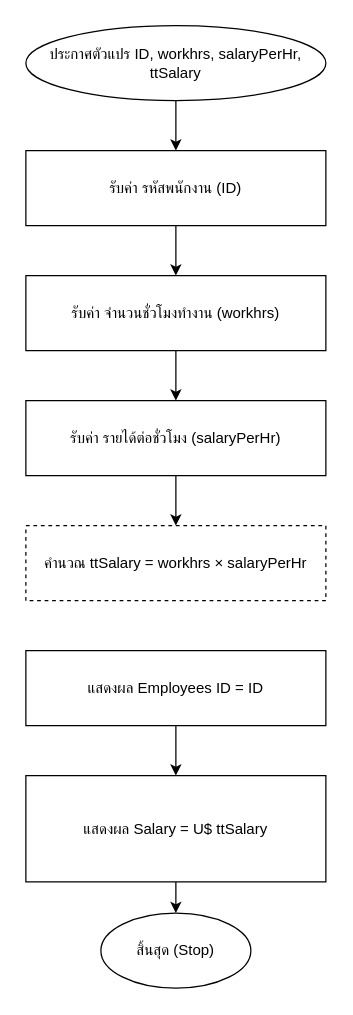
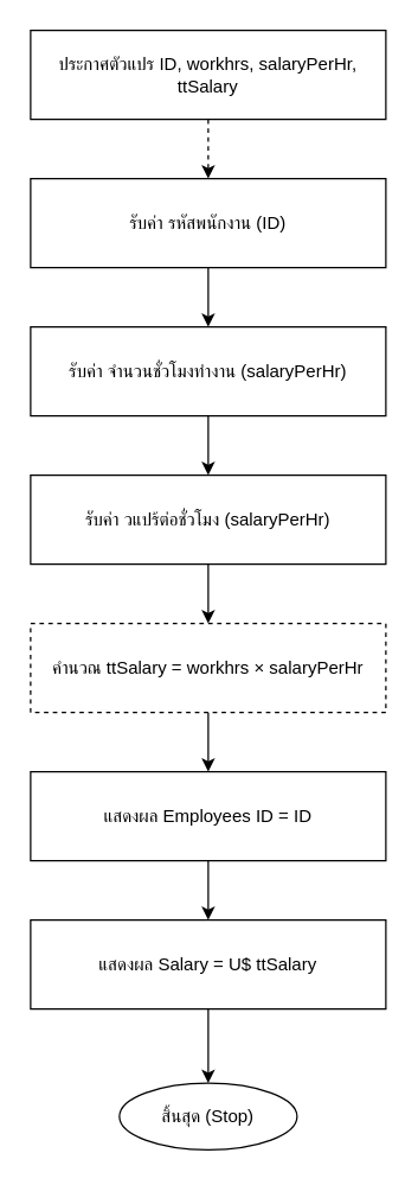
  <mxCell id="0" />
  <mxCell id="1" parent="0" />
- <mxCell id="2" value="ประกาศตัวแปร ID, workhrs, salaryPerHr, ttSalary" style="ellipse;whiteSpace=wrap;html=1;" vertex="1" parent="1"><mxGeometry x="20" y="20" width="240" height="60" as="geometry" /></mxCell>
+ <mxCell id="2" value="ประกาศตัวแปร ID, workhrs, salaryPerHr, ttSalary" style="rounded=0;whiteSpace=wrap;html=1;" vertex="1" parent="1"><mxGeometry x="20" y="20" width="240" height="60" as="geometry" /></mxCell>
  <mxCell id="3" value="รับค่า รหัสพนักงาน (ID)" style="parallelogram;whiteSpace=wrap;html=1;" vertex="1" parent="1"><mxGeometry x="20" y="120" width="240" height="60" as="geometry" /></mxCell>
- <mxCell id="4" value="รับค่า จำนวนชั่วโมงทำงาน (workhrs)" style="parallelogram;whiteSpace=wrap;html=1;" vertex="1" parent="1"><mxGeometry x="20" y="220" width="240" height="60" as="geometry" /></mxCell>
- <mxCell id="5" value="รับค่า รายได้ต่อชั่วโมง (salaryPerHr)" style="parallelogram;whiteSpace=wrap;html=1;" vertex="1" parent="1"><mxGeometry x="20" y="320" width="240" height="60" as="geometry" /></mxCell>
+ <mxCell id="4" value="รับค่า จำนวนชั่วโมงทำงาน (salaryPerHr)" style="parallelogram;whiteSpace=wrap;html=1;" vertex="1" parent="1"><mxGeometry x="20" y="220" width="240" height="60" as="geometry" /></mxCell>
+ <mxCell id="5" value="รับค่า วแปร้ต่อชั่วโมง (salaryPerHr)" style="parallelogram;whiteSpace=wrap;html=1;" vertex="1" parent="1"><mxGeometry x="20" y="320" width="240" height="60" as="geometry" /></mxCell>
  <mxCell id="6" value="คำนวณ ttSalary = workhrs × salaryPerHr" style="rounded=0;whiteSpace=wrap;html=1;dashed=1;" vertex="1" parent="1"><mxGeometry x="20" y="420" width="240" height="60" as="geometry" /></mxCell>
  <mxCell id="7" value="แสดงผล Employees ID = ID" style="parallelogram;whiteSpace=wrap;html=1;" vertex="1" parent="1"><mxGeometry x="20" y="520" width="240" height="60" as="geometry" /></mxCell>
- <mxCell id="8" value="แสดงผล Salary = U$ ttSalary" style="parallelogram;whiteSpace=wrap;html=1;" vertex="1" parent="1"><mxGeometry x="20" y="620" width="240" height="85" as="geometry" /></mxCell>
- <mxCell id="9" value="สิ้นสุด (Stop)" style="ellipse;whiteSpace=wrap;html=1;aspect=fixed;" vertex="1" parent="1"><mxGeometry x="80" y="730" width="120" height="60" as="geometry" /></mxCell>
- <mxCell id="10" style="edgeStyle=orthogonalEdgeStyle;rounded=0;orthogonalLoop=1;jettySize=auto;html=1;" edge="1" parent="1" source="2" target="3"><mxGeometry relative="1" as="geometry" /></mxCell>
+ <mxCell id="8" value="แสดงผล Salary = U$ ttSalary" style="parallelogram;whiteSpace=wrap;html=1;" vertex="1" parent="1"><mxGeometry x="20" y="620" width="240" height="60" as="geometry" /></mxCell>
+ <mxCell id="9" value="สิ้นสุด (Stop)" style="ellipse;whiteSpace=wrap;html=1;aspect=fixed;" vertex="1" parent="1"><mxGeometry x="80" y="730" width="120" height="45" as="geometry" /></mxCell>
+ <mxCell id="10" style="edgeStyle=orthogonalEdgeStyle;rounded=0;orthogonalLoop=1;jettySize=auto;html=1;dashed=1;" edge="1" parent="1" source="2" target="3"><mxGeometry relative="1" as="geometry" /></mxCell>
  <mxCell id="11" style="edgeStyle=orthogonalEdgeStyle;rounded=0;orthogonalLoop=1;jettySize=auto;html=1;" edge="1" parent="1" source="3" target="4"><mxGeometry relative="1" as="geometry" /></mxCell>
  <mxCell id="12" style="edgeStyle=orthogonalEdgeStyle;rounded=0;orthogonalLoop=1;jettySize=auto;html=1;" edge="1" parent="1" source="4" target="5"><mxGeometry relative="1" as="geometry" /></mxCell>
  <mxCell id="13" style="edgeStyle=orthogonalEdgeStyle;rounded=0;orthogonalLoop=1;jettySize=auto;html=1;" edge="1" parent="1" source="5" target="6"><mxGeometry relative="1" as="geometry" /></mxCell>
+ <mxCell id="14" style="edgeStyle=orthogonalEdgeStyle;rounded=0;orthogonalLoop=1;jettySize=auto;html=1;" edge="1" parent="1" source="6" target="7"><mxGeometry relative="1" as="geometry" /></mxCell>
  <mxCell id="15" style="edgeStyle=orthogonalEdgeStyle;rounded=0;orthogonalLoop=1;jettySize=auto;html=1;" edge="1" parent="1" source="7" target="8"><mxGeometry relative="1" as="geometry" /></mxCell>
  <mxCell id="16" style="edgeStyle=orthogonalEdgeStyle;rounded=0;orthogonalLoop=1;jettySize=auto;html=1;" edge="1" parent="1" source="8" target="9"><mxGeometry relative="1" as="geometry" /></mxCell>
